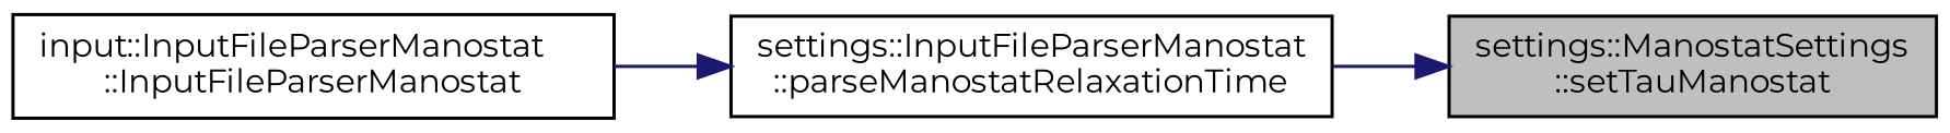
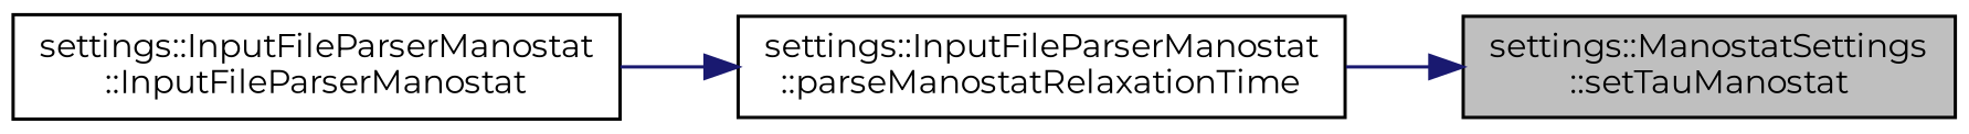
  digraph {
    fontname=Montserrat
    rankdir=RL
    node [color=black fillcolor=white fontname=Montserrat fontsize=10 shape=record style=filled]
    edge [color=midnightblue dir=back fontname=Montserrat fontsize=10 labelfontname=Helvetica labelfontsize=10 style=solid]
    n1 [fillcolor=grey75 fontcolor=black height=0.2 label="settings::ManostatSettings\l::setTauManostat" width=0.4]
    n2 [height=0.2 label="settings::InputFileParserManostat\l::parseManostatRelaxationTime" width=0.4]
-   n3 [height=0.2 label="input::InputFileParserManostat\l::InputFileParserManostat" width=0.4]
+   n3 [height=0.2 label="settings::InputFileParserManostat\l::InputFileParserManostat" width=0.4]
    n1 -> n2
    n2 -> n3
  }
